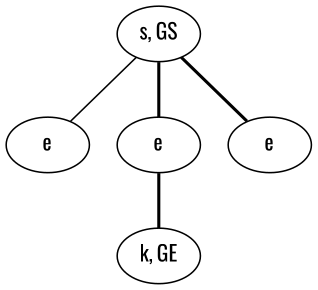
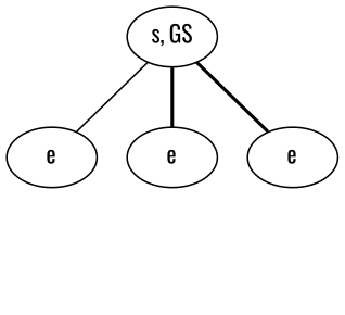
  graph {
    fontname=Oswald
    node [fontname=Oswald]
    edge [style=bold fontname=Oswald]
    n1 [label="s, GS"]
    n2 [label=e]
    n3 [label=e]
    n4 [label=e]
-   n5 [label="k, GE"]
    n1 -- n2 [style=solid]
    n1 -- n3
    n1 -- n4
-   n3 -- n5
  }
